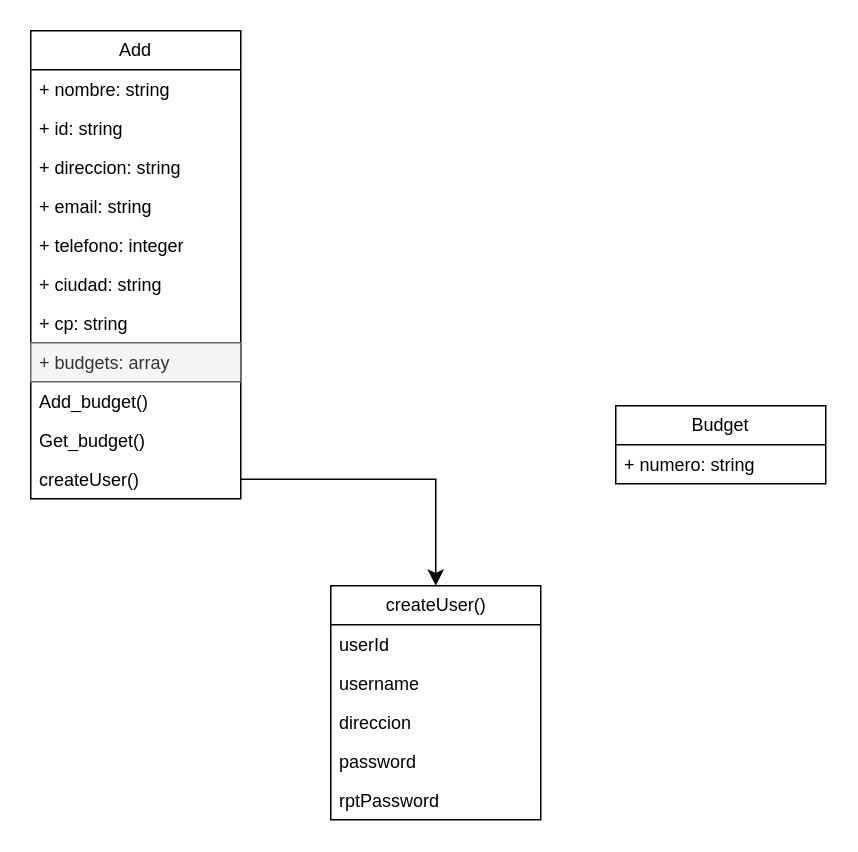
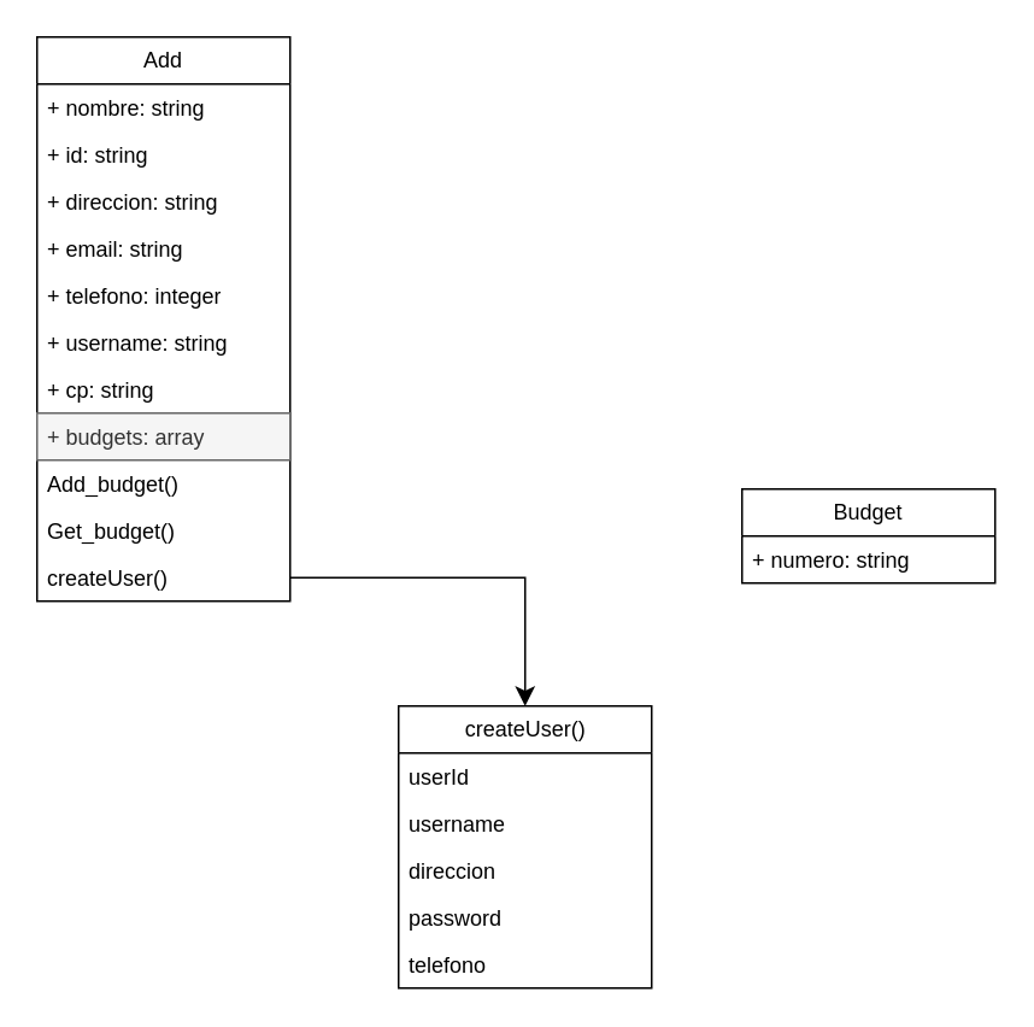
  <mxCell id="0" />
  <mxCell id="1" parent="0" />
  <mxCell id="2" value="Add" style="swimlane;fontStyle=0;childLayout=stackLayout;horizontal=1;startSize=26;fillColor=none;horizontalStack=0;resizeParent=1;resizeParentMax=0;resizeLast=0;collapsible=1;marginBottom=0;whiteSpace=wrap;html=1;" parent="1" vertex="1"><mxGeometry x="20" y="20" width="140" height="312" as="geometry"><mxRectangle x="1690" y="240" width="80" height="30" as="alternateBounds" /></mxGeometry></mxCell>
  <mxCell id="3" value="+ nombre: string" style="text;strokeColor=none;fillColor=none;align=left;verticalAlign=top;spacingLeft=4;spacingRight=4;overflow=hidden;rotatable=0;points=[[0,0.5],[1,0.5]];portConstraint=eastwest;whiteSpace=wrap;html=1;" parent="2" vertex="1"><mxGeometry y="26" width="140" height="26" as="geometry" /></mxCell>
  <mxCell id="4" value="+ id: string" style="text;strokeColor=none;fillColor=none;align=left;verticalAlign=top;spacingLeft=4;spacingRight=4;overflow=hidden;rotatable=0;points=[[0,0.5],[1,0.5]];portConstraint=eastwest;whiteSpace=wrap;html=1;" vertex="1" parent="2"><mxGeometry y="52" width="140" height="26" as="geometry" /></mxCell>
  <mxCell id="5" value="+ direccion: string" style="text;strokeColor=none;fillColor=none;align=left;verticalAlign=top;spacingLeft=4;spacingRight=4;overflow=hidden;rotatable=0;points=[[0,0.5],[1,0.5]];portConstraint=eastwest;whiteSpace=wrap;html=1;" parent="2" vertex="1"><mxGeometry y="78" width="140" height="26" as="geometry" /></mxCell>
  <mxCell id="6" value="+ email: string" style="text;strokeColor=none;fillColor=none;align=left;verticalAlign=top;spacingLeft=4;spacingRight=4;overflow=hidden;rotatable=0;points=[[0,0.5],[1,0.5]];portConstraint=eastwest;whiteSpace=wrap;html=1;" parent="2" vertex="1"><mxGeometry y="104" width="140" height="26" as="geometry" /></mxCell>
  <mxCell id="7" value="+ telefono: integer" style="text;strokeColor=none;fillColor=none;align=left;verticalAlign=top;spacingLeft=4;spacingRight=4;overflow=hidden;rotatable=0;points=[[0,0.5],[1,0.5]];portConstraint=eastwest;whiteSpace=wrap;html=1;" parent="2" vertex="1"><mxGeometry y="130" width="140" height="26" as="geometry" /></mxCell>
- <mxCell id="8" value="+ ciudad: string" style="text;strokeColor=none;fillColor=none;align=left;verticalAlign=top;spacingLeft=4;spacingRight=4;overflow=hidden;rotatable=0;points=[[0,0.5],[1,0.5]];portConstraint=eastwest;whiteSpace=wrap;html=1;" parent="2" vertex="1"><mxGeometry y="156" width="140" height="26" as="geometry" /></mxCell>
+ <mxCell id="8" value="+ username: string" style="text;strokeColor=none;fillColor=none;align=left;verticalAlign=top;spacingLeft=4;spacingRight=4;overflow=hidden;rotatable=0;points=[[0,0.5],[1,0.5]];portConstraint=eastwest;whiteSpace=wrap;html=1;" parent="2" vertex="1"><mxGeometry y="156" width="140" height="26" as="geometry" /></mxCell>
  <mxCell id="9" value="+ cp: string" style="text;strokeColor=none;fillColor=none;align=left;verticalAlign=top;spacingLeft=4;spacingRight=4;overflow=hidden;rotatable=0;points=[[0,0.5],[1,0.5]];portConstraint=eastwest;whiteSpace=wrap;html=1;" parent="2" vertex="1"><mxGeometry y="182" width="140" height="26" as="geometry" /></mxCell>
  <mxCell id="10" value="+ budgets: array" style="text;align=left;verticalAlign=top;spacingLeft=4;spacingRight=4;overflow=hidden;rotatable=0;points=[[0,0.5],[1,0.5]];portConstraint=eastwest;whiteSpace=wrap;html=1;fillColor=#f5f5f5;strokeColor=#666666;fontColor=#333333;" parent="2" vertex="1"><mxGeometry y="208" width="140" height="26" as="geometry" /></mxCell>
  <mxCell id="11" value="Add_budget()" style="text;align=left;verticalAlign=top;spacingLeft=4;spacingRight=4;overflow=hidden;rotatable=0;points=[[0,0.5],[1,0.5]];portConstraint=eastwest;whiteSpace=wrap;html=1;" parent="2" vertex="1"><mxGeometry y="234" width="140" height="26" as="geometry" /></mxCell>
  <mxCell id="12" value="Get_budget()" style="text;align=left;verticalAlign=top;spacingLeft=4;spacingRight=4;overflow=hidden;rotatable=0;points=[[0,0.5],[1,0.5]];portConstraint=eastwest;whiteSpace=wrap;html=1;" parent="2" vertex="1"><mxGeometry y="260" width="140" height="26" as="geometry" /></mxCell>
  <mxCell id="13" value="&lt;span style=&quot;text-align: center;&quot;&gt;createUser()&lt;/span&gt;" style="text;align=left;verticalAlign=top;spacingLeft=4;spacingRight=4;overflow=hidden;rotatable=0;points=[[0,0.5],[1,0.5]];portConstraint=eastwest;whiteSpace=wrap;html=1;" vertex="1" parent="2"><mxGeometry y="286" width="140" height="26" as="geometry" /></mxCell>
  <mxCell id="14" value="Budget" style="swimlane;fontStyle=0;childLayout=stackLayout;horizontal=1;startSize=26;fillColor=none;horizontalStack=0;resizeParent=1;resizeParentMax=0;resizeLast=0;collapsible=1;marginBottom=0;whiteSpace=wrap;html=1;" parent="1" vertex="1"><mxGeometry x="410" y="270" width="140" height="52" as="geometry"><mxRectangle x="1690" y="240" width="80" height="30" as="alternateBounds" /></mxGeometry></mxCell>
  <mxCell id="15" value="+ numero: string" style="text;strokeColor=none;fillColor=none;align=left;verticalAlign=top;spacingLeft=4;spacingRight=4;overflow=hidden;rotatable=0;points=[[0,0.5],[1,0.5]];portConstraint=eastwest;whiteSpace=wrap;html=1;" parent="14" vertex="1"><mxGeometry y="26" width="140" height="26" as="geometry" /></mxCell>
  <mxCell id="16" value="createUser()" style="swimlane;fontStyle=0;childLayout=stackLayout;horizontal=1;startSize=26;fillColor=none;horizontalStack=0;resizeParent=1;resizeParentMax=0;resizeLast=0;collapsible=1;marginBottom=0;html=1;" vertex="1" parent="1"><mxGeometry x="220" y="390" width="140" height="156" as="geometry" /></mxCell>
  <mxCell id="17" value="userId" style="text;strokeColor=none;fillColor=none;align=left;verticalAlign=top;spacingLeft=4;spacingRight=4;overflow=hidden;rotatable=0;points=[[0,0.5],[1,0.5]];portConstraint=eastwest;whiteSpace=wrap;html=1;" vertex="1" parent="16"><mxGeometry y="26" width="140" height="26" as="geometry" /></mxCell>
  <mxCell id="18" value="username" style="text;strokeColor=none;fillColor=none;align=left;verticalAlign=top;spacingLeft=4;spacingRight=4;overflow=hidden;rotatable=0;points=[[0,0.5],[1,0.5]];portConstraint=eastwest;whiteSpace=wrap;html=1;" vertex="1" parent="16"><mxGeometry y="52" width="140" height="26" as="geometry" /></mxCell>
  <mxCell id="19" value="direccion" style="text;strokeColor=none;fillColor=none;align=left;verticalAlign=top;spacingLeft=4;spacingRight=4;overflow=hidden;rotatable=0;points=[[0,0.5],[1,0.5]];portConstraint=eastwest;whiteSpace=wrap;html=1;" vertex="1" parent="16"><mxGeometry y="78" width="140" height="26" as="geometry" /></mxCell>
  <mxCell id="20" value="password" style="text;strokeColor=none;fillColor=none;align=left;verticalAlign=top;spacingLeft=4;spacingRight=4;overflow=hidden;rotatable=0;points=[[0,0.5],[1,0.5]];portConstraint=eastwest;whiteSpace=wrap;html=1;" vertex="1" parent="16"><mxGeometry y="104" width="140" height="26" as="geometry" /></mxCell>
- <mxCell id="21" value="rptPassword" style="text;strokeColor=none;fillColor=none;align=left;verticalAlign=top;spacingLeft=4;spacingRight=4;overflow=hidden;rotatable=0;points=[[0,0.5],[1,0.5]];portConstraint=eastwest;whiteSpace=wrap;html=1;" vertex="1" parent="16"><mxGeometry y="130" width="140" height="26" as="geometry" /></mxCell>
+ <mxCell id="21" value="telefono" style="text;strokeColor=none;fillColor=none;align=left;verticalAlign=top;spacingLeft=4;spacingRight=4;overflow=hidden;rotatable=0;points=[[0,0.5],[1,0.5]];portConstraint=eastwest;whiteSpace=wrap;html=1;" vertex="1" parent="16"><mxGeometry y="130" width="140" height="26" as="geometry" /></mxCell>
  <mxCell id="22" value="" style="edgeStyle=segmentEdgeStyle;endArrow=classic;html=1;curved=0;rounded=0;endSize=8;startSize=8;exitX=1;exitY=0.5;exitDx=0;exitDy=0;entryX=0.5;entryY=0;entryDx=0;entryDy=0;" edge="1" parent="1" source="13" target="16"><mxGeometry width="50" height="50" relative="1" as="geometry"><mxPoint x="100" y="370" as="sourcePoint" /><mxPoint x="200" y="400" as="targetPoint" /></mxGeometry></mxCell>
